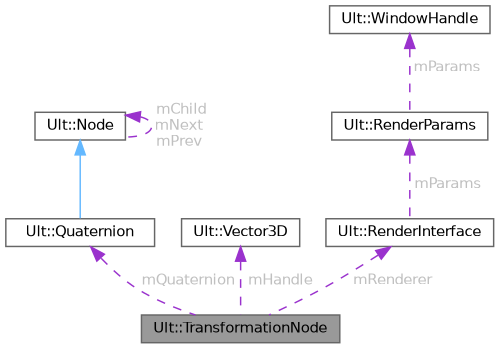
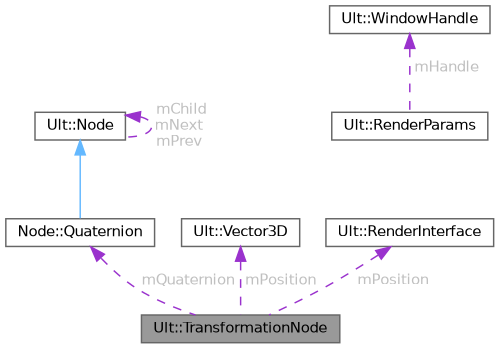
  digraph {
    node [color=gray40 fillcolor=white fontname=Helvetica fontsize=10 shape=box style=filled]
    edge [color=darkorchid3 dir=back fontcolor=grey fontname=Helvetica fontsize=10 labelfontname=Helvetica labelfontsize=10 style=dashed]
    n1 [fillcolor=grey60 fontcolor=black height=0.2 label="Ult::TransformationNode" width=0.4]
    n2 [height=0.2 label="Ult::Node" width=0.4]
-   n3 [height=0.2 label="Ult::Quaternion" width=0.4]
+   n3 [height=0.2 label="Node::Quaternion" width=0.4]
    n4 [height=0.2 label="Ult::Vector3D" width=0.4]
    n5 [height=0.2 label="Ult::RenderInterface" width=0.4]
    n6 [height=0.2 label="Ult::RenderParams" width=0.4]
    n7 [height=0.2 label="Ult::WindowHandle" width=0.4]
    n2 -> n2 [label=" mChild\nmNext\nmPrev"]
    n2 -> n3 [color=steelblue1 style=solid fontcolor=""]
    n3 -> n1 [label=" mQuaternion"]
-   n4 -> n1 [label=" mHandle"]
-   n5 -> n1 [label=" mRenderer"]
-   n6 -> n5 [label=" mParams"]
-   n7 -> n6 [label=" mParams"]
+   n4 -> n1 [label=" mPosition"]
+   n5 -> n1 [label=" mPosition"]
+   n7 -> n6 [label=" mHandle"]
  }
